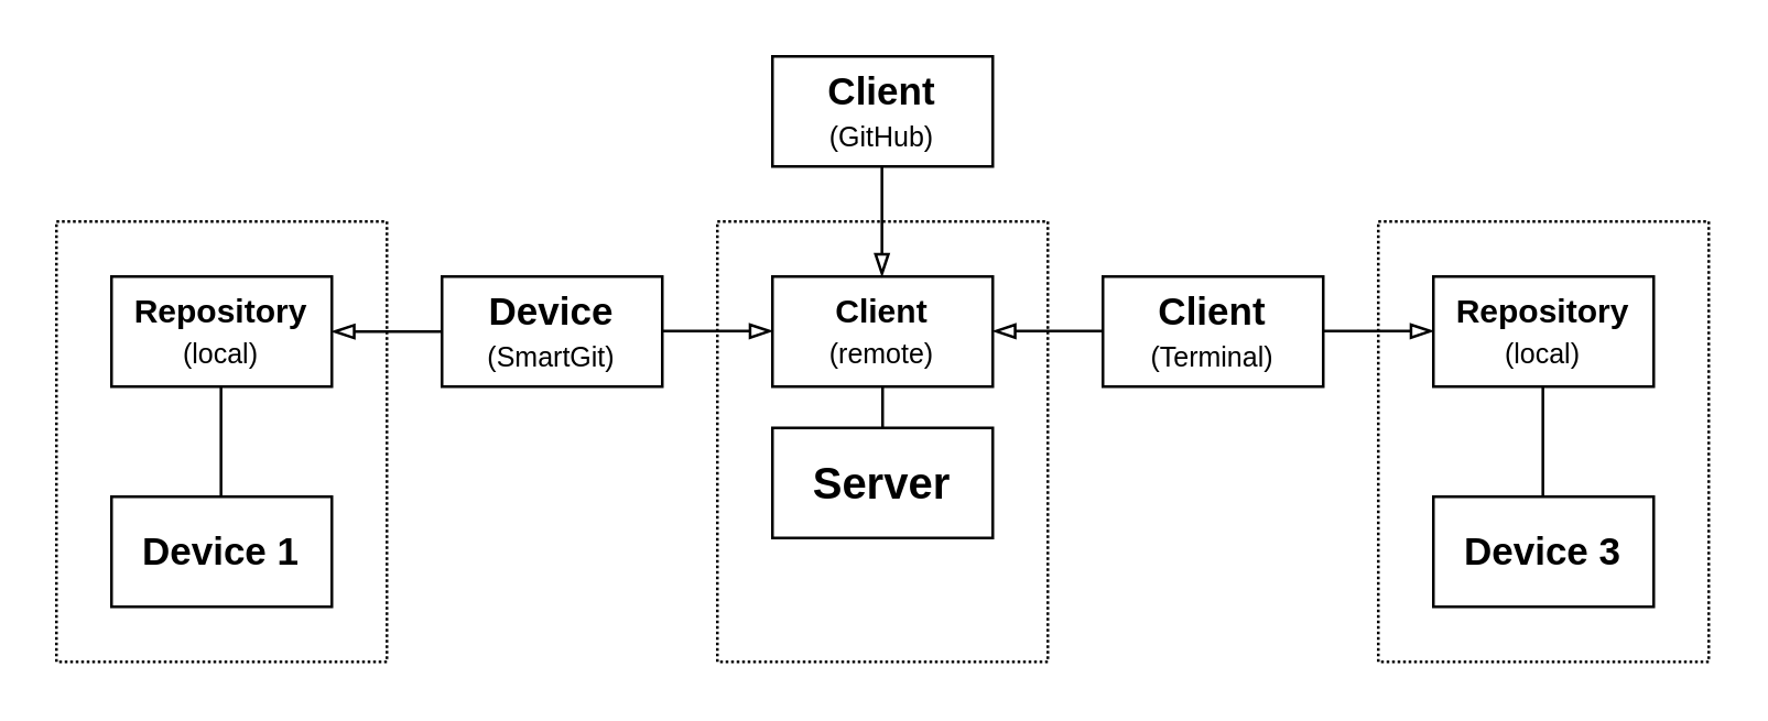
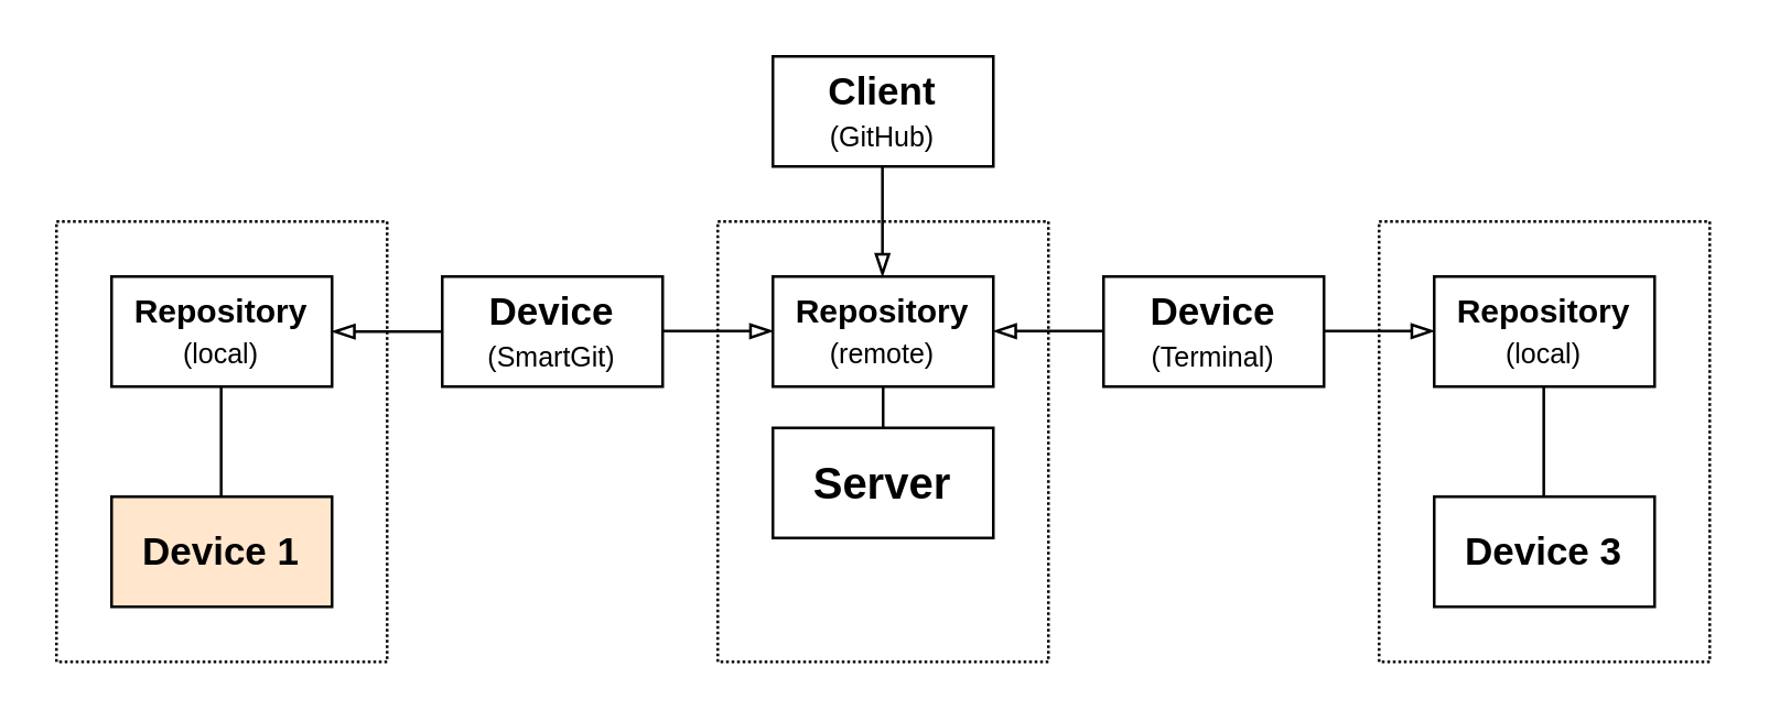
  <mxCell id="0" />
  <mxCell id="1" parent="0" />
  <mxCell id="2" value="" style="rounded=0;whiteSpace=wrap;html=1;fillColor=none;dashed=1;dashPattern=1 1;" parent="1" vertex="1"><mxGeometry x="20" y="80" width="120" height="160" as="geometry" /></mxCell>
  <mxCell id="3" value="" style="rounded=0;whiteSpace=wrap;html=1;fillColor=none;dashed=1;dashPattern=1 1;" parent="1" vertex="1"><mxGeometry x="500" y="80" width="120" height="160" as="geometry" /></mxCell>
- <mxCell id="4" value="&lt;font face=&quot;Helvetica&quot; style=&quot;font-size: 14px;&quot;&gt;&lt;b style=&quot;&quot;&gt;Device 1&lt;/b&gt;&lt;/font&gt;" style="rounded=0;whiteSpace=wrap;html=1;" parent="1" vertex="1"><mxGeometry x="40" y="180" width="80" height="40" as="geometry" /></mxCell>
+ <mxCell id="4" value="&lt;font face=&quot;Helvetica&quot; style=&quot;font-size: 14px;&quot;&gt;&lt;b style=&quot;&quot;&gt;Device 1&lt;/b&gt;&lt;/font&gt;" style="rounded=0;whiteSpace=wrap;html=1;fillColor=#ffe6cc;" parent="1" vertex="1"><mxGeometry x="40" y="180" width="80" height="40" as="geometry" /></mxCell>
  <mxCell id="5" value="&lt;font face=&quot;Helvetica&quot; style=&quot;font-size: 14px;&quot;&gt;&lt;b style=&quot;&quot;&gt;Device 3&lt;/b&gt;&lt;/font&gt;" style="rounded=0;whiteSpace=wrap;html=1;" parent="1" vertex="1"><mxGeometry x="520" y="180" width="80" height="40" as="geometry" /></mxCell>
  <mxCell id="6" value="&lt;font style=&quot;font-size: 16px;&quot;&gt;&lt;b style=&quot;&quot;&gt;Server&lt;/b&gt;&lt;/font&gt;" style="rounded=0;whiteSpace=wrap;html=1;" parent="1" vertex="1"><mxGeometry x="280" y="155" width="80" height="40" as="geometry" /></mxCell>
  <mxCell id="7" value="&lt;b style=&quot;background-color: transparent; color: light-dark(rgb(0, 0, 0), rgb(255, 255, 255));&quot;&gt;Repository&lt;/b&gt;&lt;div&gt;&lt;span style=&quot;background-color: transparent; color: light-dark(rgb(0, 0, 0), rgb(255, 255, 255));&quot;&gt;&lt;font style=&quot;font-size: 10px;&quot;&gt;(local)&lt;/font&gt;&lt;/span&gt;&lt;/div&gt;" style="rounded=0;whiteSpace=wrap;html=1;fillColor=none;" parent="1" vertex="1"><mxGeometry x="40" y="100" width="80" height="40" as="geometry" /></mxCell>
  <mxCell id="8" value="" style="endArrow=none;html=1;rounded=0;strokeWidth=1;" parent="1" edge="1"><mxGeometry width="50" height="50" relative="1" as="geometry"><mxPoint x="79.76" y="140" as="sourcePoint" /><mxPoint x="79.76" y="180" as="targetPoint" /></mxGeometry></mxCell>
  <mxCell id="9" value="" style="endArrow=none;html=1;rounded=0;strokeWidth=1;" parent="1" edge="1"><mxGeometry width="50" height="50" relative="1" as="geometry"><mxPoint x="559.76" y="140" as="sourcePoint" /><mxPoint x="559.76" y="180" as="targetPoint" /></mxGeometry></mxCell>
  <mxCell id="10" value="" style="endArrow=none;html=1;rounded=0;entryX=0.5;entryY=0;entryDx=0;entryDy=0;strokeWidth=1;" parent="1" target="6" edge="1"><mxGeometry width="50" height="50" relative="1" as="geometry"><mxPoint x="320" y="140" as="sourcePoint" /><mxPoint x="430" y="40" as="targetPoint" /></mxGeometry></mxCell>
  <mxCell id="11" value="" style="endArrow=none;html=1;rounded=0;exitX=1;exitY=0.5;exitDx=0;exitDy=0;entryX=0;entryY=0.5;entryDx=0;entryDy=0;startArrow=blockThin;startFill=0;endFill=1;" parent="1" source="7" edge="1"><mxGeometry width="50" height="50" relative="1" as="geometry"><mxPoint x="130" y="100" as="sourcePoint" /><mxPoint x="160" y="120" as="targetPoint" /></mxGeometry></mxCell>
  <mxCell id="12" value="" style="endArrow=blockThin;html=1;rounded=0;exitX=1;exitY=0.5;exitDx=0;exitDy=0;entryX=0;entryY=0.5;entryDx=0;entryDy=0;startArrow=none;startFill=0;endFill=0;" parent="1" edge="1"><mxGeometry width="50" height="50" relative="1" as="geometry"><mxPoint x="240" y="119.83" as="sourcePoint" /><mxPoint x="280" y="119.83" as="targetPoint" /></mxGeometry></mxCell>
  <mxCell id="13" value="" style="endArrow=none;html=1;rounded=0;exitX=1;exitY=0.5;exitDx=0;exitDy=0;entryX=0;entryY=0.5;entryDx=0;entryDy=0;startArrow=blockThin;startFill=0;endFill=1;" parent="1" edge="1"><mxGeometry width="50" height="50" relative="1" as="geometry"><mxPoint x="360" y="119.83" as="sourcePoint" /><mxPoint x="400" y="119.83" as="targetPoint" /></mxGeometry></mxCell>
  <mxCell id="14" value="" style="endArrow=blockThin;html=1;rounded=0;exitX=1;exitY=0.5;exitDx=0;exitDy=0;entryX=0;entryY=0.5;entryDx=0;entryDy=0;startArrow=none;startFill=0;endFill=0;" parent="1" edge="1"><mxGeometry width="50" height="50" relative="1" as="geometry"><mxPoint x="480" y="119.83" as="sourcePoint" /><mxPoint x="520" y="119.83" as="targetPoint" /></mxGeometry></mxCell>
  <mxCell id="15" value="&lt;font face=&quot;Helvetica&quot;&gt;&lt;b style=&quot;&quot;&gt;&lt;font style=&quot;font-size: 14px;&quot;&gt;Device &lt;/font&gt;&lt;/b&gt;&lt;font style=&quot;font-size: 10px;&quot;&gt;(SmartGit)&lt;/font&gt;&lt;/font&gt;" style="rounded=0;whiteSpace=wrap;html=1;" parent="1" vertex="1"><mxGeometry x="160" y="100" width="80" height="40" as="geometry" /></mxCell>
- <mxCell id="16" value="&lt;font face=&quot;Helvetica&quot;&gt;&lt;b style=&quot;&quot;&gt;&lt;font style=&quot;font-size: 14px;&quot;&gt;Client&lt;/font&gt;&lt;/b&gt;&lt;/font&gt;&lt;div&gt;&lt;span style=&quot;font-size: 10px; background-color: transparent; color: light-dark(rgb(0, 0, 0), rgb(255, 255, 255));&quot;&gt;(Terminal)&lt;/span&gt;&lt;/div&gt;" style="rounded=0;whiteSpace=wrap;html=1;" parent="1" vertex="1"><mxGeometry x="400" y="100" width="80" height="40" as="geometry" /></mxCell>
+ <mxCell id="16" value="&lt;font face=&quot;Helvetica&quot;&gt;&lt;b style=&quot;&quot;&gt;&lt;font style=&quot;font-size: 14px;&quot;&gt;Device&lt;/font&gt;&lt;/b&gt;&lt;/font&gt;&lt;div&gt;&lt;span style=&quot;font-size: 10px; background-color: transparent; color: light-dark(rgb(0, 0, 0), rgb(255, 255, 255));&quot;&gt;(Terminal)&lt;/span&gt;&lt;/div&gt;" style="rounded=0;whiteSpace=wrap;html=1;" parent="1" vertex="1"><mxGeometry x="400" y="100" width="80" height="40" as="geometry" /></mxCell>
  <mxCell id="17" value="" style="endArrow=blockThin;html=1;rounded=0;exitX=0.5;exitY=1;exitDx=0;exitDy=0;endFill=0;" parent="1" edge="1"><mxGeometry width="50" height="50" relative="1" as="geometry"><mxPoint x="319.76" y="60" as="sourcePoint" /><mxPoint x="319.76" y="100" as="targetPoint" /></mxGeometry></mxCell>
  <mxCell id="18" value="&lt;font face=&quot;Helvetica&quot;&gt;&lt;b style=&quot;&quot;&gt;&lt;font style=&quot;font-size: 14px;&quot;&gt;Client&lt;/font&gt;&lt;/b&gt;&lt;/font&gt;&lt;div&gt;&lt;span style=&quot;font-size: 10px; background-color: transparent; color: light-dark(rgb(0, 0, 0), rgb(255, 255, 255));&quot;&gt;(GitHub)&lt;/span&gt;&lt;/div&gt;" style="rounded=0;whiteSpace=wrap;html=1;" parent="1" vertex="1"><mxGeometry x="280" y="20" width="80" height="40" as="geometry" /></mxCell>
  <mxCell id="19" value="&lt;b style=&quot;background-color: transparent; color: light-dark(rgb(0, 0, 0), rgb(255, 255, 255));&quot;&gt;Repository&lt;/b&gt;&lt;div&gt;&lt;span style=&quot;background-color: transparent; color: light-dark(rgb(0, 0, 0), rgb(255, 255, 255));&quot;&gt;&lt;font style=&quot;font-size: 10px;&quot;&gt;(local)&lt;/font&gt;&lt;/span&gt;&lt;/div&gt;" style="rounded=0;whiteSpace=wrap;html=1;fillColor=none;" parent="1" vertex="1"><mxGeometry x="520" y="100" width="80" height="40" as="geometry" /></mxCell>
- <mxCell id="20" value="&lt;b style=&quot;background-color: transparent; color: light-dark(rgb(0, 0, 0), rgb(255, 255, 255));&quot;&gt;Client&lt;/b&gt;&lt;div&gt;&lt;span style=&quot;background-color: transparent; color: light-dark(rgb(0, 0, 0), rgb(255, 255, 255));&quot;&gt;&lt;font style=&quot;font-size: 10px;&quot;&gt;(remote)&lt;/font&gt;&lt;/span&gt;&lt;/div&gt;" style="rounded=0;whiteSpace=wrap;html=1;fillColor=none;" parent="1" vertex="1"><mxGeometry x="280" y="100" width="80" height="40" as="geometry" /></mxCell>
+ <mxCell id="20" value="&lt;b style=&quot;background-color: transparent; color: light-dark(rgb(0, 0, 0), rgb(255, 255, 255));&quot;&gt;Repository&lt;/b&gt;&lt;div&gt;&lt;span style=&quot;background-color: transparent; color: light-dark(rgb(0, 0, 0), rgb(255, 255, 255));&quot;&gt;&lt;font style=&quot;font-size: 10px;&quot;&gt;(remote)&lt;/font&gt;&lt;/span&gt;&lt;/div&gt;" style="rounded=0;whiteSpace=wrap;html=1;fillColor=none;" parent="1" vertex="1"><mxGeometry x="280" y="100" width="80" height="40" as="geometry" /></mxCell>
  <mxCell id="21" value="" style="rounded=0;whiteSpace=wrap;html=1;fillColor=none;dashed=1;dashPattern=1 1;" parent="1" vertex="1"><mxGeometry x="260" y="80" width="120" height="160" as="geometry" /></mxCell>
